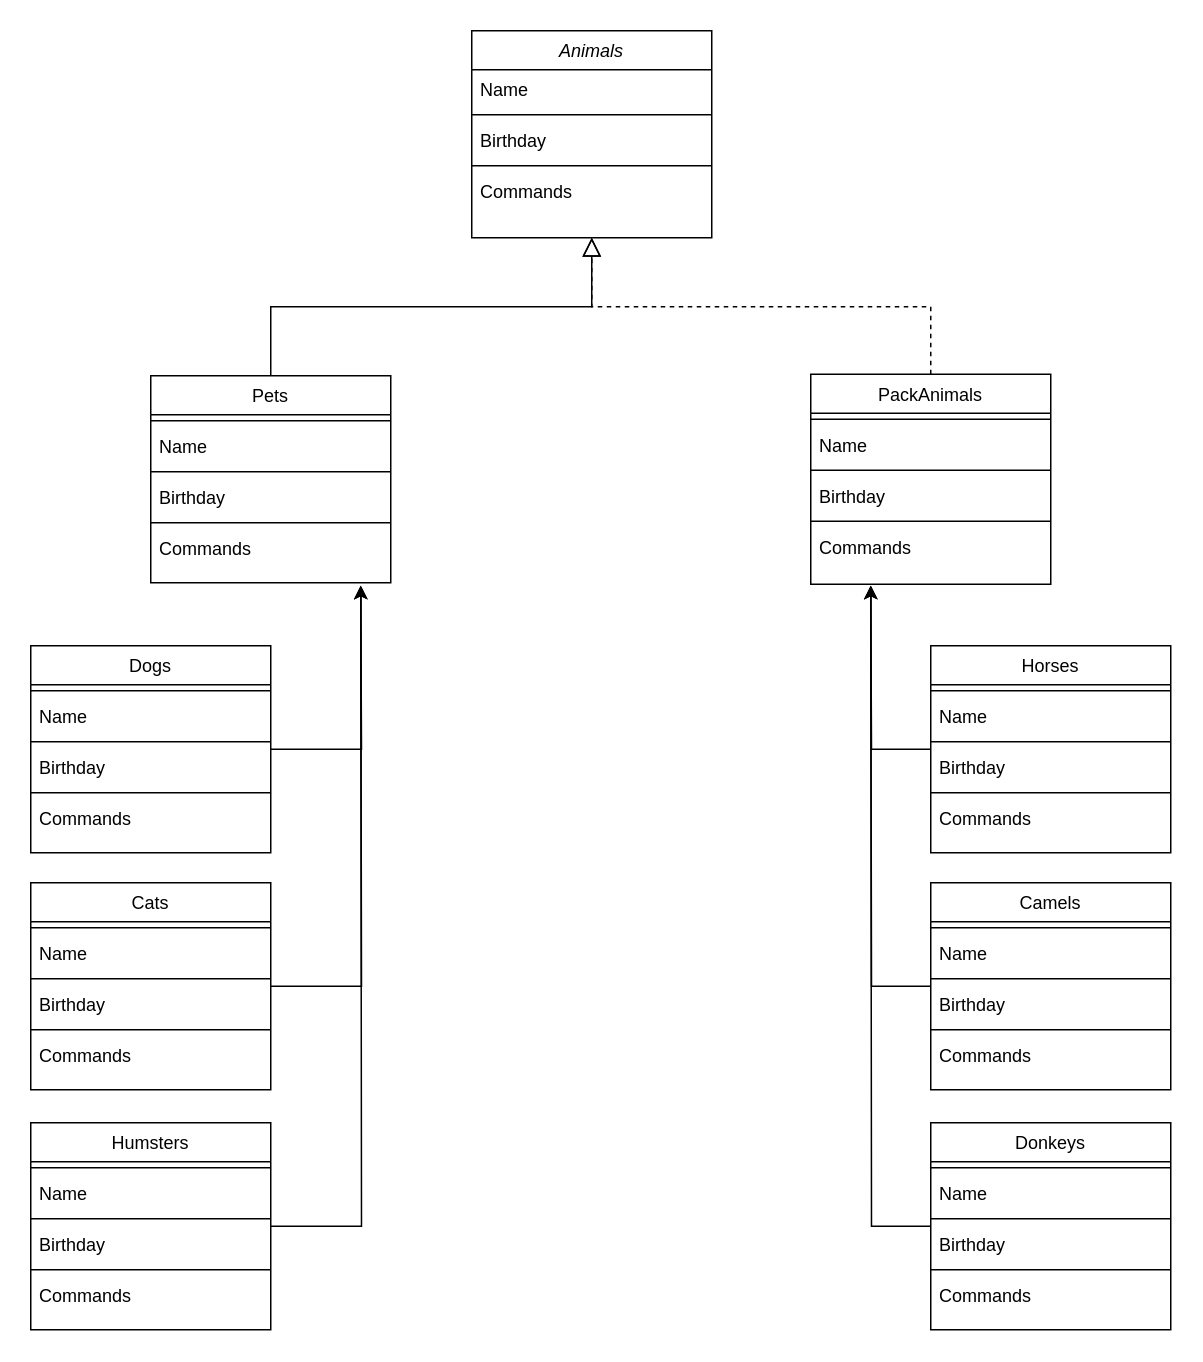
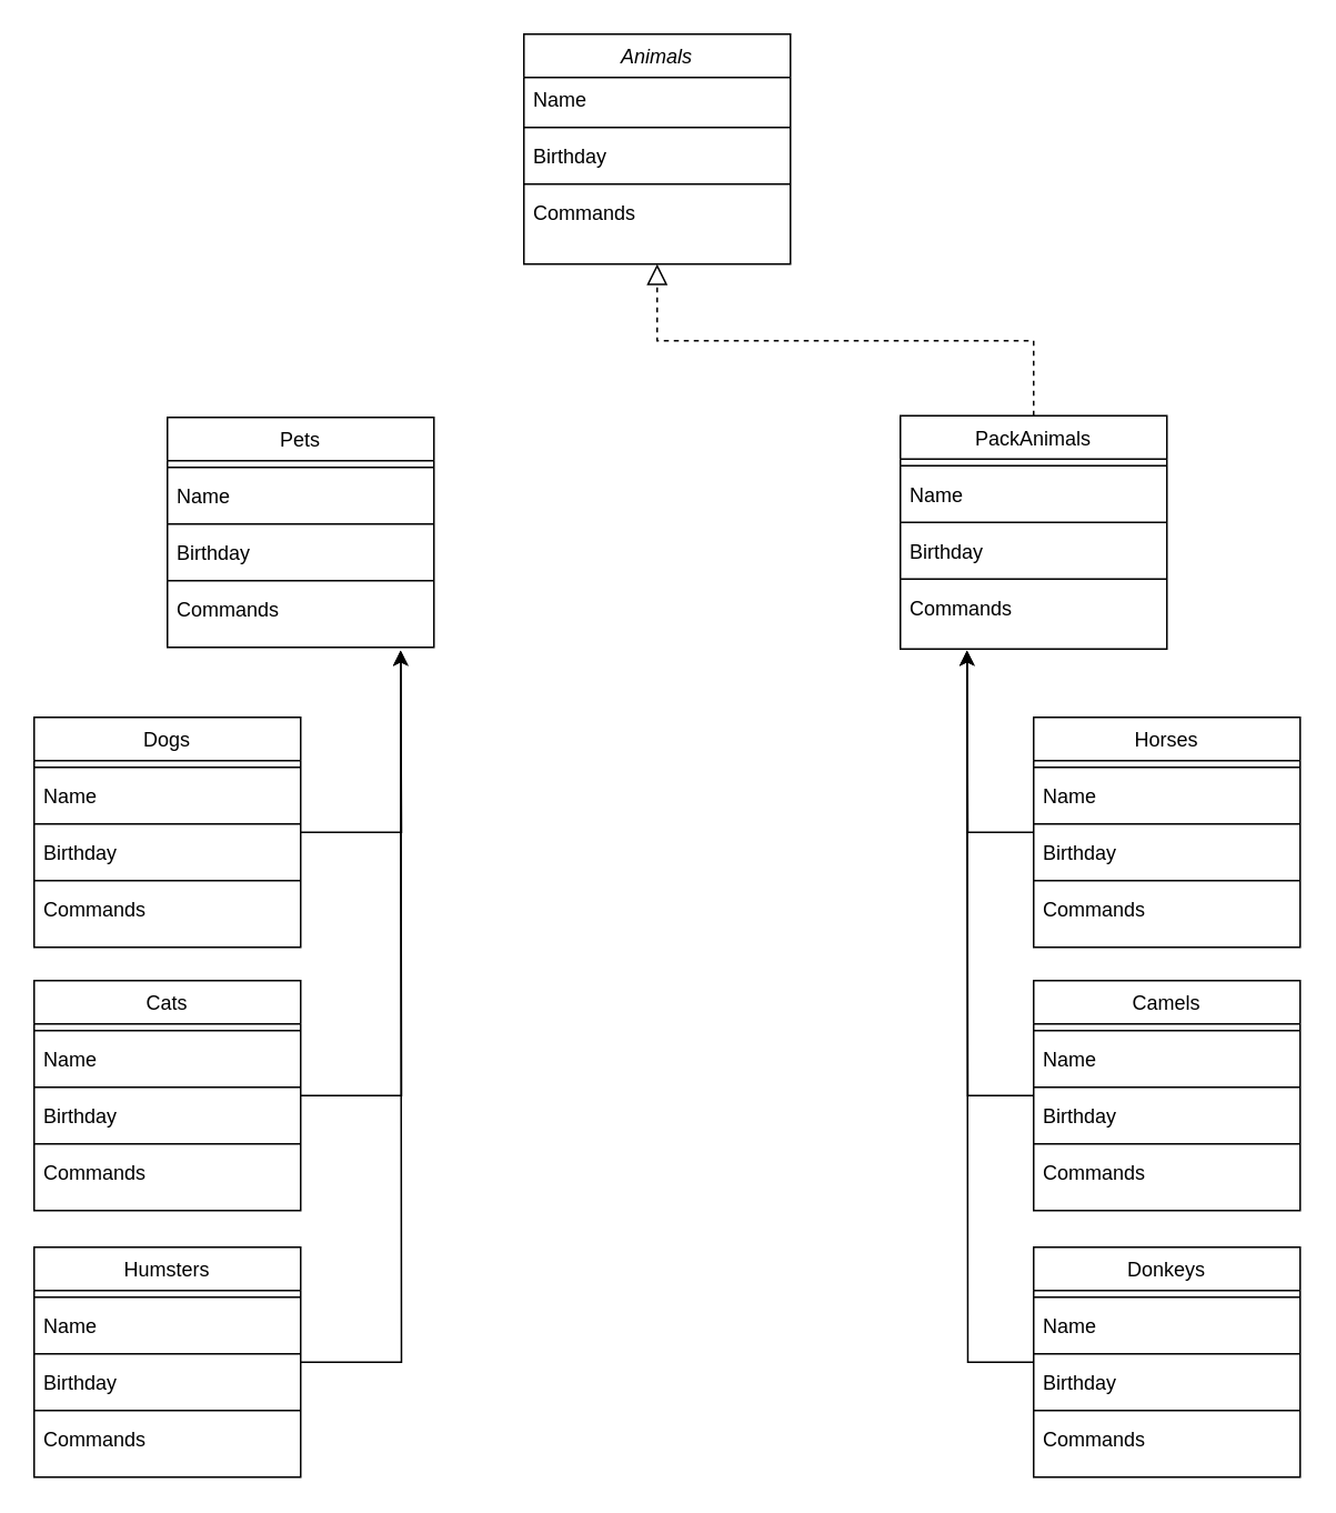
  <mxCell id="0" />
  <mxCell id="1" parent="0" />
  <mxCell id="2" value="Animals&#10;" style="swimlane;fontStyle=2;align=center;verticalAlign=top;childLayout=stackLayout;horizontal=1;startSize=26;horizontalStack=0;resizeParent=1;resizeLast=0;collapsible=1;marginBottom=0;rounded=0;shadow=0;strokeWidth=1;" parent="1" vertex="1"><mxGeometry x="314" y="20" width="160" height="138" as="geometry"><mxRectangle x="230" y="140" width="160" height="26" as="alternateBounds" /></mxGeometry></mxCell>
  <mxCell id="3" value="Name" style="text;align=left;verticalAlign=top;spacingLeft=4;spacingRight=4;overflow=hidden;rotatable=0;points=[[0,0.5],[1,0.5]];portConstraint=eastwest;" parent="2" vertex="1"><mxGeometry y="26" width="160" height="26" as="geometry" /></mxCell>
  <mxCell id="4" value="" style="line;html=1;strokeWidth=1;align=left;verticalAlign=middle;spacingTop=-1;spacingLeft=3;spacingRight=3;rotatable=0;labelPosition=right;points=[];portConstraint=eastwest;" parent="2" vertex="1"><mxGeometry y="52" width="160" height="8" as="geometry" /></mxCell>
  <mxCell id="5" value="Birthday" style="text;align=left;verticalAlign=top;spacingLeft=4;spacingRight=4;overflow=hidden;rotatable=0;points=[[0,0.5],[1,0.5]];portConstraint=eastwest;" vertex="1" parent="2"><mxGeometry y="60" width="160" height="26" as="geometry" /></mxCell>
  <mxCell id="6" value="" style="line;html=1;strokeWidth=1;align=left;verticalAlign=middle;spacingTop=-1;spacingLeft=3;spacingRight=3;rotatable=0;labelPosition=right;points=[];portConstraint=eastwest;" vertex="1" parent="2"><mxGeometry y="86" width="160" height="8" as="geometry" /></mxCell>
  <mxCell id="7" value="Commands&#10;" style="text;align=left;verticalAlign=top;spacingLeft=4;spacingRight=4;overflow=hidden;rotatable=0;points=[[0,0.5],[1,0.5]];portConstraint=eastwest;" vertex="1" parent="2"><mxGeometry y="94" width="160" height="26" as="geometry" /></mxCell>
  <mxCell id="8" value="Pets" style="swimlane;fontStyle=0;align=center;verticalAlign=top;childLayout=stackLayout;horizontal=1;startSize=26;horizontalStack=0;resizeParent=1;resizeLast=0;collapsible=1;marginBottom=0;rounded=0;shadow=0;strokeWidth=1;" parent="1" vertex="1"><mxGeometry x="100" y="250" width="160" height="138" as="geometry"><mxRectangle x="130" y="380" width="160" height="26" as="alternateBounds" /></mxGeometry></mxCell>
  <mxCell id="9" value="" style="line;html=1;strokeWidth=1;align=left;verticalAlign=middle;spacingTop=-1;spacingLeft=3;spacingRight=3;rotatable=0;labelPosition=right;points=[];portConstraint=eastwest;" parent="8" vertex="1"><mxGeometry y="26" width="160" height="8" as="geometry" /></mxCell>
  <mxCell id="10" value="Name" style="text;align=left;verticalAlign=top;spacingLeft=4;spacingRight=4;overflow=hidden;rotatable=0;points=[[0,0.5],[1,0.5]];portConstraint=eastwest;" vertex="1" parent="8"><mxGeometry y="34" width="160" height="26" as="geometry" /></mxCell>
  <mxCell id="11" value="" style="line;html=1;strokeWidth=1;align=left;verticalAlign=middle;spacingTop=-1;spacingLeft=3;spacingRight=3;rotatable=0;labelPosition=right;points=[];portConstraint=eastwest;" vertex="1" parent="8"><mxGeometry y="60" width="160" height="8" as="geometry" /></mxCell>
  <mxCell id="12" value="Birthday" style="text;align=left;verticalAlign=top;spacingLeft=4;spacingRight=4;overflow=hidden;rotatable=0;points=[[0,0.5],[1,0.5]];portConstraint=eastwest;" vertex="1" parent="8"><mxGeometry y="68" width="160" height="26" as="geometry" /></mxCell>
  <mxCell id="13" value="" style="line;html=1;strokeWidth=1;align=left;verticalAlign=middle;spacingTop=-1;spacingLeft=3;spacingRight=3;rotatable=0;labelPosition=right;points=[];portConstraint=eastwest;" vertex="1" parent="8"><mxGeometry y="94" width="160" height="8" as="geometry" /></mxCell>
  <mxCell id="14" value="Commands&#10;" style="text;align=left;verticalAlign=top;spacingLeft=4;spacingRight=4;overflow=hidden;rotatable=0;points=[[0,0.5],[1,0.5]];portConstraint=eastwest;" vertex="1" parent="8"><mxGeometry y="102" width="160" height="26" as="geometry" /></mxCell>
- <mxCell id="15" value="" style="endArrow=block;endSize=10;endFill=0;shadow=0;strokeWidth=1;rounded=0;curved=0;edgeStyle=elbowEdgeStyle;elbow=vertical;" parent="1" source="8" target="2" edge="1"><mxGeometry width="160" relative="1" as="geometry"><mxPoint x="180" y="93" as="sourcePoint" /><mxPoint x="180" y="93" as="targetPoint" /></mxGeometry></mxCell>
  <mxCell id="16" value="PackAnimals" style="swimlane;fontStyle=0;align=center;verticalAlign=top;childLayout=stackLayout;horizontal=1;startSize=26;horizontalStack=0;resizeParent=1;resizeLast=0;collapsible=1;marginBottom=0;rounded=0;shadow=0;strokeWidth=1;" parent="1" vertex="1"><mxGeometry x="540" y="249" width="160" height="140" as="geometry"><mxRectangle x="340" y="380" width="170" height="26" as="alternateBounds" /></mxGeometry></mxCell>
  <mxCell id="17" value="" style="line;html=1;strokeWidth=1;align=left;verticalAlign=middle;spacingTop=-1;spacingLeft=3;spacingRight=3;rotatable=0;labelPosition=right;points=[];portConstraint=eastwest;" parent="16" vertex="1"><mxGeometry y="26" width="160" height="8" as="geometry" /></mxCell>
  <mxCell id="18" value="Name" style="text;align=left;verticalAlign=top;spacingLeft=4;spacingRight=4;overflow=hidden;rotatable=0;points=[[0,0.5],[1,0.5]];portConstraint=eastwest;" vertex="1" parent="16"><mxGeometry y="34" width="160" height="26" as="geometry" /></mxCell>
  <mxCell id="19" value="" style="line;html=1;strokeWidth=1;align=left;verticalAlign=middle;spacingTop=-1;spacingLeft=3;spacingRight=3;rotatable=0;labelPosition=right;points=[];portConstraint=eastwest;" vertex="1" parent="16"><mxGeometry y="60" width="160" height="8" as="geometry" /></mxCell>
  <mxCell id="20" value="Birthday" style="text;align=left;verticalAlign=top;spacingLeft=4;spacingRight=4;overflow=hidden;rotatable=0;points=[[0,0.5],[1,0.5]];portConstraint=eastwest;" vertex="1" parent="16"><mxGeometry y="68" width="160" height="26" as="geometry" /></mxCell>
  <mxCell id="21" value="" style="line;html=1;strokeWidth=1;align=left;verticalAlign=middle;spacingTop=-1;spacingLeft=3;spacingRight=3;rotatable=0;labelPosition=right;points=[];portConstraint=eastwest;" vertex="1" parent="16"><mxGeometry y="94" width="160" height="8" as="geometry" /></mxCell>
  <mxCell id="22" value="Commands&#10;" style="text;align=left;verticalAlign=top;spacingLeft=4;spacingRight=4;overflow=hidden;rotatable=0;points=[[0,0.5],[1,0.5]];portConstraint=eastwest;" vertex="1" parent="16"><mxGeometry y="102" width="160" height="26" as="geometry" /></mxCell>
  <mxCell id="23" value="" style="endArrow=block;endSize=10;endFill=0;shadow=0;strokeWidth=1;rounded=0;curved=0;edgeStyle=elbowEdgeStyle;elbow=vertical;dashed=1;" parent="1" source="16" target="2" edge="1"><mxGeometry width="160" relative="1" as="geometry"><mxPoint x="190" y="263" as="sourcePoint" /><mxPoint x="290" y="161" as="targetPoint" /></mxGeometry></mxCell>
  <mxCell id="24" style="edgeStyle=orthogonalEdgeStyle;rounded=0;orthogonalLoop=1;jettySize=auto;html=1;" edge="1" parent="1" source="25"><mxGeometry relative="1" as="geometry"><mxPoint x="240" y="390" as="targetPoint" /></mxGeometry></mxCell>
  <mxCell id="25" value="Dogs" style="swimlane;fontStyle=0;align=center;verticalAlign=top;childLayout=stackLayout;horizontal=1;startSize=26;horizontalStack=0;resizeParent=1;resizeLast=0;collapsible=1;marginBottom=0;rounded=0;shadow=0;strokeWidth=1;" vertex="1" parent="1"><mxGeometry x="20" y="430" width="160" height="138" as="geometry"><mxRectangle x="130" y="380" width="160" height="26" as="alternateBounds" /></mxGeometry></mxCell>
  <mxCell id="26" value="" style="line;html=1;strokeWidth=1;align=left;verticalAlign=middle;spacingTop=-1;spacingLeft=3;spacingRight=3;rotatable=0;labelPosition=right;points=[];portConstraint=eastwest;" vertex="1" parent="25"><mxGeometry y="26" width="160" height="8" as="geometry" /></mxCell>
  <mxCell id="27" value="Name" style="text;align=left;verticalAlign=top;spacingLeft=4;spacingRight=4;overflow=hidden;rotatable=0;points=[[0,0.5],[1,0.5]];portConstraint=eastwest;" vertex="1" parent="25"><mxGeometry y="34" width="160" height="26" as="geometry" /></mxCell>
  <mxCell id="28" value="" style="line;html=1;strokeWidth=1;align=left;verticalAlign=middle;spacingTop=-1;spacingLeft=3;spacingRight=3;rotatable=0;labelPosition=right;points=[];portConstraint=eastwest;" vertex="1" parent="25"><mxGeometry y="60" width="160" height="8" as="geometry" /></mxCell>
  <mxCell id="29" value="Birthday" style="text;align=left;verticalAlign=top;spacingLeft=4;spacingRight=4;overflow=hidden;rotatable=0;points=[[0,0.5],[1,0.5]];portConstraint=eastwest;" vertex="1" parent="25"><mxGeometry y="68" width="160" height="26" as="geometry" /></mxCell>
  <mxCell id="30" value="" style="line;html=1;strokeWidth=1;align=left;verticalAlign=middle;spacingTop=-1;spacingLeft=3;spacingRight=3;rotatable=0;labelPosition=right;points=[];portConstraint=eastwest;" vertex="1" parent="25"><mxGeometry y="94" width="160" height="8" as="geometry" /></mxCell>
  <mxCell id="31" value="Commands&#10;" style="text;align=left;verticalAlign=top;spacingLeft=4;spacingRight=4;overflow=hidden;rotatable=0;points=[[0,0.5],[1,0.5]];portConstraint=eastwest;" vertex="1" parent="25"><mxGeometry y="102" width="160" height="26" as="geometry" /></mxCell>
  <mxCell id="32" style="edgeStyle=orthogonalEdgeStyle;rounded=0;orthogonalLoop=1;jettySize=auto;html=1;" edge="1" parent="1" source="33"><mxGeometry relative="1" as="geometry"><mxPoint x="240" y="390" as="targetPoint" /></mxGeometry></mxCell>
  <mxCell id="33" value="Humsters" style="swimlane;fontStyle=0;align=center;verticalAlign=top;childLayout=stackLayout;horizontal=1;startSize=26;horizontalStack=0;resizeParent=1;resizeLast=0;collapsible=1;marginBottom=0;rounded=0;shadow=0;strokeWidth=1;" vertex="1" parent="1"><mxGeometry x="20" y="748" width="160" height="138" as="geometry"><mxRectangle x="130" y="380" width="160" height="26" as="alternateBounds" /></mxGeometry></mxCell>
  <mxCell id="34" value="" style="line;html=1;strokeWidth=1;align=left;verticalAlign=middle;spacingTop=-1;spacingLeft=3;spacingRight=3;rotatable=0;labelPosition=right;points=[];portConstraint=eastwest;" vertex="1" parent="33"><mxGeometry y="26" width="160" height="8" as="geometry" /></mxCell>
  <mxCell id="35" value="Name" style="text;align=left;verticalAlign=top;spacingLeft=4;spacingRight=4;overflow=hidden;rotatable=0;points=[[0,0.5],[1,0.5]];portConstraint=eastwest;" vertex="1" parent="33"><mxGeometry y="34" width="160" height="26" as="geometry" /></mxCell>
  <mxCell id="36" value="" style="line;html=1;strokeWidth=1;align=left;verticalAlign=middle;spacingTop=-1;spacingLeft=3;spacingRight=3;rotatable=0;labelPosition=right;points=[];portConstraint=eastwest;" vertex="1" parent="33"><mxGeometry y="60" width="160" height="8" as="geometry" /></mxCell>
  <mxCell id="37" value="Birthday" style="text;align=left;verticalAlign=top;spacingLeft=4;spacingRight=4;overflow=hidden;rotatable=0;points=[[0,0.5],[1,0.5]];portConstraint=eastwest;" vertex="1" parent="33"><mxGeometry y="68" width="160" height="26" as="geometry" /></mxCell>
  <mxCell id="38" value="" style="line;html=1;strokeWidth=1;align=left;verticalAlign=middle;spacingTop=-1;spacingLeft=3;spacingRight=3;rotatable=0;labelPosition=right;points=[];portConstraint=eastwest;" vertex="1" parent="33"><mxGeometry y="94" width="160" height="8" as="geometry" /></mxCell>
  <mxCell id="39" value="Commands&#10;" style="text;align=left;verticalAlign=top;spacingLeft=4;spacingRight=4;overflow=hidden;rotatable=0;points=[[0,0.5],[1,0.5]];portConstraint=eastwest;" vertex="1" parent="33"><mxGeometry y="102" width="160" height="26" as="geometry" /></mxCell>
  <mxCell id="40" style="edgeStyle=orthogonalEdgeStyle;rounded=0;orthogonalLoop=1;jettySize=auto;html=1;" edge="1" parent="1" source="41"><mxGeometry relative="1" as="geometry"><mxPoint x="240" y="390" as="targetPoint" /></mxGeometry></mxCell>
  <mxCell id="41" value="Cats" style="swimlane;fontStyle=0;align=center;verticalAlign=top;childLayout=stackLayout;horizontal=1;startSize=26;horizontalStack=0;resizeParent=1;resizeLast=0;collapsible=1;marginBottom=0;rounded=0;shadow=0;strokeWidth=1;" vertex="1" parent="1"><mxGeometry x="20" y="588" width="160" height="138" as="geometry"><mxRectangle x="130" y="380" width="160" height="26" as="alternateBounds" /></mxGeometry></mxCell>
  <mxCell id="42" value="" style="line;html=1;strokeWidth=1;align=left;verticalAlign=middle;spacingTop=-1;spacingLeft=3;spacingRight=3;rotatable=0;labelPosition=right;points=[];portConstraint=eastwest;" vertex="1" parent="41"><mxGeometry y="26" width="160" height="8" as="geometry" /></mxCell>
  <mxCell id="43" value="Name" style="text;align=left;verticalAlign=top;spacingLeft=4;spacingRight=4;overflow=hidden;rotatable=0;points=[[0,0.5],[1,0.5]];portConstraint=eastwest;" vertex="1" parent="41"><mxGeometry y="34" width="160" height="26" as="geometry" /></mxCell>
  <mxCell id="44" value="" style="line;html=1;strokeWidth=1;align=left;verticalAlign=middle;spacingTop=-1;spacingLeft=3;spacingRight=3;rotatable=0;labelPosition=right;points=[];portConstraint=eastwest;" vertex="1" parent="41"><mxGeometry y="60" width="160" height="8" as="geometry" /></mxCell>
  <mxCell id="45" value="Birthday" style="text;align=left;verticalAlign=top;spacingLeft=4;spacingRight=4;overflow=hidden;rotatable=0;points=[[0,0.5],[1,0.5]];portConstraint=eastwest;" vertex="1" parent="41"><mxGeometry y="68" width="160" height="26" as="geometry" /></mxCell>
  <mxCell id="46" value="" style="line;html=1;strokeWidth=1;align=left;verticalAlign=middle;spacingTop=-1;spacingLeft=3;spacingRight=3;rotatable=0;labelPosition=right;points=[];portConstraint=eastwest;" vertex="1" parent="41"><mxGeometry y="94" width="160" height="8" as="geometry" /></mxCell>
  <mxCell id="47" value="Commands&#10;" style="text;align=left;verticalAlign=top;spacingLeft=4;spacingRight=4;overflow=hidden;rotatable=0;points=[[0,0.5],[1,0.5]];portConstraint=eastwest;" vertex="1" parent="41"><mxGeometry y="102" width="160" height="26" as="geometry" /></mxCell>
  <mxCell id="48" style="edgeStyle=orthogonalEdgeStyle;rounded=0;orthogonalLoop=1;jettySize=auto;html=1;" edge="1" parent="1" source="49"><mxGeometry relative="1" as="geometry"><mxPoint x="580" y="390" as="targetPoint" /></mxGeometry></mxCell>
  <mxCell id="49" value="Donkeys" style="swimlane;fontStyle=0;align=center;verticalAlign=top;childLayout=stackLayout;horizontal=1;startSize=26;horizontalStack=0;resizeParent=1;resizeLast=0;collapsible=1;marginBottom=0;rounded=0;shadow=0;strokeWidth=1;" vertex="1" parent="1"><mxGeometry x="620" y="748" width="160" height="138" as="geometry"><mxRectangle x="130" y="380" width="160" height="26" as="alternateBounds" /></mxGeometry></mxCell>
  <mxCell id="50" value="" style="line;html=1;strokeWidth=1;align=left;verticalAlign=middle;spacingTop=-1;spacingLeft=3;spacingRight=3;rotatable=0;labelPosition=right;points=[];portConstraint=eastwest;" vertex="1" parent="49"><mxGeometry y="26" width="160" height="8" as="geometry" /></mxCell>
  <mxCell id="51" value="Name" style="text;align=left;verticalAlign=top;spacingLeft=4;spacingRight=4;overflow=hidden;rotatable=0;points=[[0,0.5],[1,0.5]];portConstraint=eastwest;" vertex="1" parent="49"><mxGeometry y="34" width="160" height="26" as="geometry" /></mxCell>
  <mxCell id="52" value="" style="line;html=1;strokeWidth=1;align=left;verticalAlign=middle;spacingTop=-1;spacingLeft=3;spacingRight=3;rotatable=0;labelPosition=right;points=[];portConstraint=eastwest;" vertex="1" parent="49"><mxGeometry y="60" width="160" height="8" as="geometry" /></mxCell>
  <mxCell id="53" value="Birthday" style="text;align=left;verticalAlign=top;spacingLeft=4;spacingRight=4;overflow=hidden;rotatable=0;points=[[0,0.5],[1,0.5]];portConstraint=eastwest;" vertex="1" parent="49"><mxGeometry y="68" width="160" height="26" as="geometry" /></mxCell>
  <mxCell id="54" value="" style="line;html=1;strokeWidth=1;align=left;verticalAlign=middle;spacingTop=-1;spacingLeft=3;spacingRight=3;rotatable=0;labelPosition=right;points=[];portConstraint=eastwest;" vertex="1" parent="49"><mxGeometry y="94" width="160" height="8" as="geometry" /></mxCell>
  <mxCell id="55" value="Commands&#10;" style="text;align=left;verticalAlign=top;spacingLeft=4;spacingRight=4;overflow=hidden;rotatable=0;points=[[0,0.5],[1,0.5]];portConstraint=eastwest;" vertex="1" parent="49"><mxGeometry y="102" width="160" height="26" as="geometry" /></mxCell>
  <mxCell id="56" style="edgeStyle=orthogonalEdgeStyle;rounded=0;orthogonalLoop=1;jettySize=auto;html=1;" edge="1" parent="1" source="57"><mxGeometry relative="1" as="geometry"><mxPoint x="580" y="390" as="targetPoint" /></mxGeometry></mxCell>
  <mxCell id="57" value="Camels" style="swimlane;fontStyle=0;align=center;verticalAlign=top;childLayout=stackLayout;horizontal=1;startSize=26;horizontalStack=0;resizeParent=1;resizeLast=0;collapsible=1;marginBottom=0;rounded=0;shadow=0;strokeWidth=1;" vertex="1" parent="1"><mxGeometry x="620" y="588" width="160" height="138" as="geometry"><mxRectangle x="130" y="380" width="160" height="26" as="alternateBounds" /></mxGeometry></mxCell>
  <mxCell id="58" value="" style="line;html=1;strokeWidth=1;align=left;verticalAlign=middle;spacingTop=-1;spacingLeft=3;spacingRight=3;rotatable=0;labelPosition=right;points=[];portConstraint=eastwest;" vertex="1" parent="57"><mxGeometry y="26" width="160" height="8" as="geometry" /></mxCell>
  <mxCell id="59" value="Name" style="text;align=left;verticalAlign=top;spacingLeft=4;spacingRight=4;overflow=hidden;rotatable=0;points=[[0,0.5],[1,0.5]];portConstraint=eastwest;" vertex="1" parent="57"><mxGeometry y="34" width="160" height="26" as="geometry" /></mxCell>
  <mxCell id="60" value="" style="line;html=1;strokeWidth=1;align=left;verticalAlign=middle;spacingTop=-1;spacingLeft=3;spacingRight=3;rotatable=0;labelPosition=right;points=[];portConstraint=eastwest;" vertex="1" parent="57"><mxGeometry y="60" width="160" height="8" as="geometry" /></mxCell>
  <mxCell id="61" value="Birthday" style="text;align=left;verticalAlign=top;spacingLeft=4;spacingRight=4;overflow=hidden;rotatable=0;points=[[0,0.5],[1,0.5]];portConstraint=eastwest;" vertex="1" parent="57"><mxGeometry y="68" width="160" height="26" as="geometry" /></mxCell>
  <mxCell id="62" value="" style="line;html=1;strokeWidth=1;align=left;verticalAlign=middle;spacingTop=-1;spacingLeft=3;spacingRight=3;rotatable=0;labelPosition=right;points=[];portConstraint=eastwest;" vertex="1" parent="57"><mxGeometry y="94" width="160" height="8" as="geometry" /></mxCell>
  <mxCell id="63" value="Commands&#10;" style="text;align=left;verticalAlign=top;spacingLeft=4;spacingRight=4;overflow=hidden;rotatable=0;points=[[0,0.5],[1,0.5]];portConstraint=eastwest;" vertex="1" parent="57"><mxGeometry y="102" width="160" height="26" as="geometry" /></mxCell>
  <mxCell id="64" style="edgeStyle=orthogonalEdgeStyle;rounded=0;orthogonalLoop=1;jettySize=auto;html=1;" edge="1" parent="1" source="65"><mxGeometry relative="1" as="geometry"><mxPoint x="580" y="390" as="targetPoint" /></mxGeometry></mxCell>
  <mxCell id="65" value="Horses" style="swimlane;fontStyle=0;align=center;verticalAlign=top;childLayout=stackLayout;horizontal=1;startSize=26;horizontalStack=0;resizeParent=1;resizeLast=0;collapsible=1;marginBottom=0;rounded=0;shadow=0;strokeWidth=1;" vertex="1" parent="1"><mxGeometry x="620" y="430" width="160" height="138" as="geometry"><mxRectangle x="130" y="380" width="160" height="26" as="alternateBounds" /></mxGeometry></mxCell>
  <mxCell id="66" value="" style="line;html=1;strokeWidth=1;align=left;verticalAlign=middle;spacingTop=-1;spacingLeft=3;spacingRight=3;rotatable=0;labelPosition=right;points=[];portConstraint=eastwest;" vertex="1" parent="65"><mxGeometry y="26" width="160" height="8" as="geometry" /></mxCell>
  <mxCell id="67" value="Name" style="text;align=left;verticalAlign=top;spacingLeft=4;spacingRight=4;overflow=hidden;rotatable=0;points=[[0,0.5],[1,0.5]];portConstraint=eastwest;" vertex="1" parent="65"><mxGeometry y="34" width="160" height="26" as="geometry" /></mxCell>
  <mxCell id="68" value="" style="line;html=1;strokeWidth=1;align=left;verticalAlign=middle;spacingTop=-1;spacingLeft=3;spacingRight=3;rotatable=0;labelPosition=right;points=[];portConstraint=eastwest;" vertex="1" parent="65"><mxGeometry y="60" width="160" height="8" as="geometry" /></mxCell>
  <mxCell id="69" value="Birthday" style="text;align=left;verticalAlign=top;spacingLeft=4;spacingRight=4;overflow=hidden;rotatable=0;points=[[0,0.5],[1,0.5]];portConstraint=eastwest;" vertex="1" parent="65"><mxGeometry y="68" width="160" height="26" as="geometry" /></mxCell>
  <mxCell id="70" value="" style="line;html=1;strokeWidth=1;align=left;verticalAlign=middle;spacingTop=-1;spacingLeft=3;spacingRight=3;rotatable=0;labelPosition=right;points=[];portConstraint=eastwest;" vertex="1" parent="65"><mxGeometry y="94" width="160" height="8" as="geometry" /></mxCell>
  <mxCell id="71" value="Commands&#10;" style="text;align=left;verticalAlign=top;spacingLeft=4;spacingRight=4;overflow=hidden;rotatable=0;points=[[0,0.5],[1,0.5]];portConstraint=eastwest;" vertex="1" parent="65"><mxGeometry y="102" width="160" height="26" as="geometry" /></mxCell>
